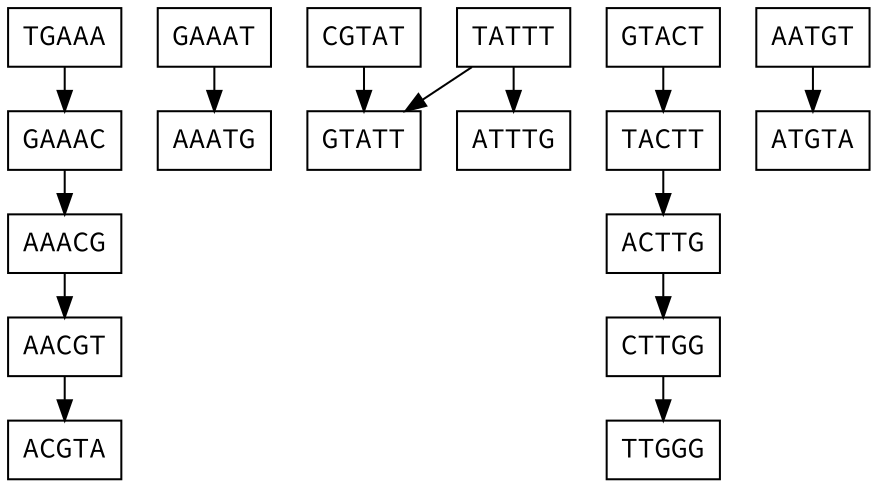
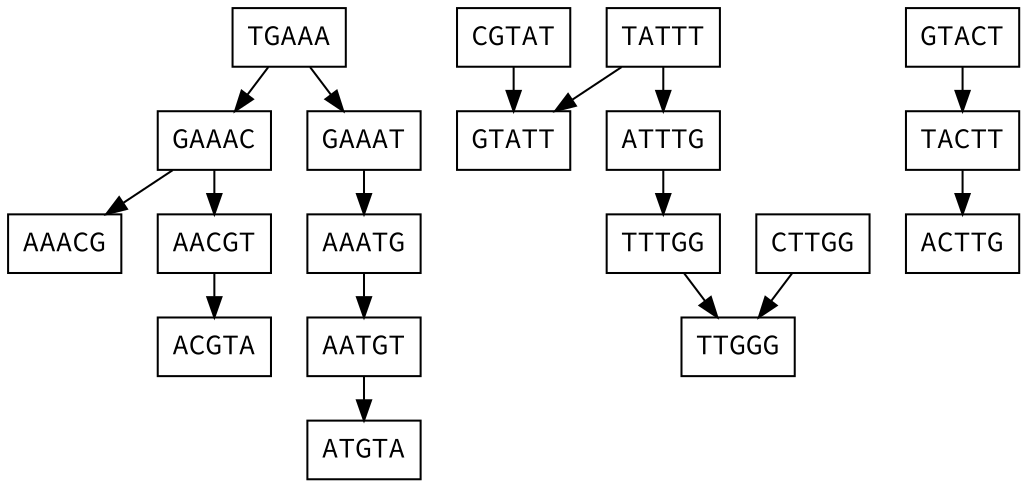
  digraph {
    fontname="Source Code Pro"
    rankdir=TB
    ranksep=0.3
    node [fontname="Source Code Pro" margin=0.1 shape=box]
    edge [fontname="Source Code Pro"]
    TGAAA [height=0.15 width=0.5]
    GAAAC [height=0.15 width=0.5]
    GAAAT [height=0.15 width=0.5]
    AAACG [height=0.15 width=0.5]
    AAATG [height=0.15 width=0.5]
    AACGT [height=0.15 width=0.5]
    ACGTA [height=0.15 width=0.5]
    CGTAT [height=0.15 width=0.5]
    GTATT [height=0.15 width=0.5]
    TATTT [height=0.15 width=0.5]
    ATTTG [height=0.15 width=0.5]
+   TTTGG [height=0.15 width=0.5]
    TTGGG [height=0.15 width=0.5]
    AATGT [height=0.15 width=0.5]
    ATGTA [height=0.15 width=0.5]
    GTACT [height=0.15 width=0.5]
    TACTT [height=0.15 width=0.5]
    ACTTG [height=0.15 width=0.5]
    CTTGG [height=0.15 width=0.5]
    TGAAA -> GAAAC
+   TGAAA -> GAAAT
    GAAAC -> AAACG
    GAAAT -> AAATG
-   AAACG -> AACGT
+   GAAAC -> AACGT
+   AAATG -> AATGT
    AACGT -> ACGTA
    CGTAT -> GTATT
    TATTT -> GTATT
    TATTT -> ATTTG
+   ATTTG -> TTTGG
+   TTTGG -> TTGGG
    AATGT -> ATGTA
    GTACT -> TACTT
    TACTT -> ACTTG
-   ACTTG -> CTTGG
    CTTGG -> TTGGG
  }
